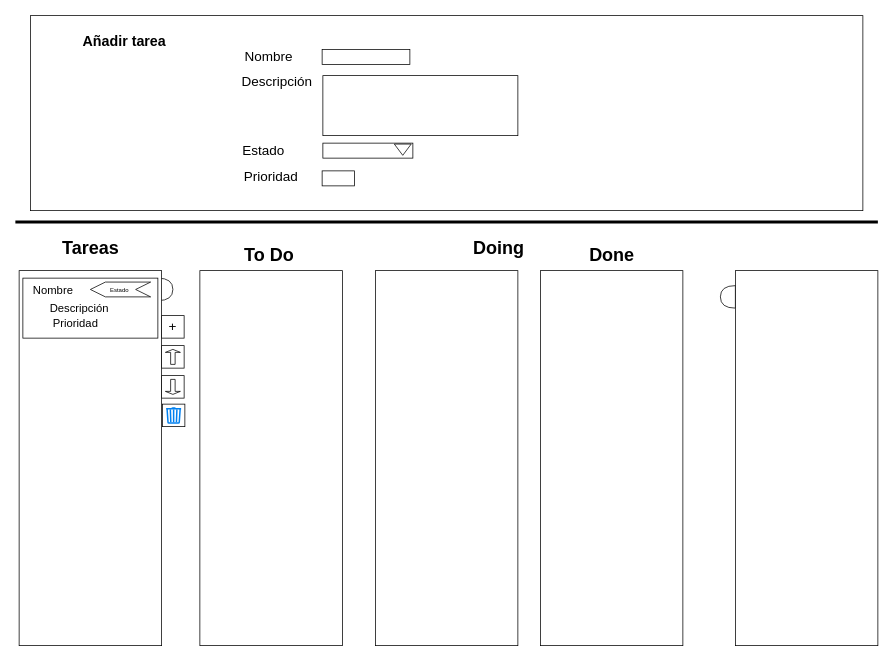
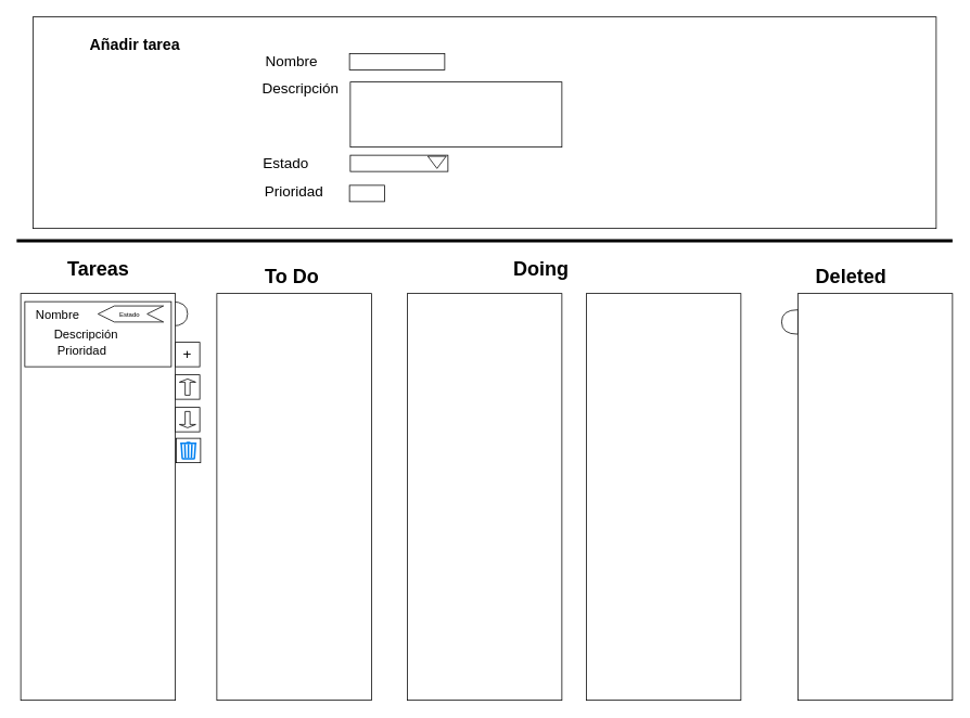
  <mxCell id="0" />
  <mxCell id="1" parent="0" />
  <mxCell id="2" value="" style="rounded=0;whiteSpace=wrap;html=1;" parent="1" vertex="1"><mxGeometry x="40" y="20" width="1110" height="260" as="geometry" /></mxCell>
  <mxCell id="3" value="" style="line;strokeWidth=4;html=1;perimeter=backbonePerimeter;points=[];outlineConnect=0;" parent="1" vertex="1"><mxGeometry x="20" y="290" width="1150" height="10" as="geometry" /></mxCell>
  <mxCell id="4" value="Añadir tarea" style="text;strokeColor=none;fillColor=none;html=1;fontSize=19;fontStyle=1;verticalAlign=middle;align=center;" parent="1" vertex="1"><mxGeometry x="115" y="35" width="100" height="40" as="geometry" /></mxCell>
  <mxCell id="5" value="Nombre" style="text;html=1;strokeColor=none;fillColor=none;align=center;verticalAlign=middle;whiteSpace=wrap;rounded=0;fontSize=18;" parent="1" vertex="1"><mxGeometry x="313" y="60" width="90" height="30" as="geometry" /></mxCell>
  <mxCell id="6" value="Descripción" style="text;html=1;strokeColor=none;fillColor=none;align=center;verticalAlign=middle;whiteSpace=wrap;rounded=0;fontSize=18;" parent="1" vertex="1"><mxGeometry x="314" y="93" width="110" height="30" as="geometry" /></mxCell>
  <mxCell id="7" value="Prioridad" style="text;html=1;strokeColor=none;fillColor=none;align=center;verticalAlign=middle;whiteSpace=wrap;rounded=0;fontSize=18;" parent="1" vertex="1"><mxGeometry x="306" y="220" width="110" height="30" as="geometry" /></mxCell>
  <mxCell id="8" value="Estado" style="text;html=1;strokeColor=none;fillColor=none;align=center;verticalAlign=middle;whiteSpace=wrap;rounded=0;fontSize=18;" parent="1" vertex="1"><mxGeometry x="296" y="185" width="110" height="30" as="geometry" /></mxCell>
  <mxCell id="9" value="" style="rounded=0;whiteSpace=wrap;html=1;fontSize=18;" parent="1" vertex="1"><mxGeometry x="429" y="65" width="117" height="20" as="geometry" /></mxCell>
  <mxCell id="10" value="" style="rounded=0;whiteSpace=wrap;html=1;fontSize=18;" parent="1" vertex="1"><mxGeometry x="430" y="100" width="260" height="80" as="geometry" /></mxCell>
  <mxCell id="11" value="" style="rounded=0;whiteSpace=wrap;html=1;fontSize=18;" parent="1" vertex="1"><mxGeometry x="430" y="190" width="120" height="20" as="geometry" /></mxCell>
  <mxCell id="12" value="" style="triangle;whiteSpace=wrap;html=1;fontSize=18;rotation=90;" parent="1" vertex="1"><mxGeometry x="529" y="187.5" width="15" height="22.5" as="geometry" /></mxCell>
  <mxCell id="13" value="" style="rounded=0;whiteSpace=wrap;html=1;fontSize=18;" parent="1" vertex="1"><mxGeometry x="429" y="227" width="43" height="20" as="geometry" /></mxCell>
  <mxCell id="14" value="" style="rounded=0;whiteSpace=wrap;html=1;fontSize=18;" parent="1" vertex="1"><mxGeometry x="980" y="360" width="190" height="500" as="geometry" /></mxCell>
  <mxCell id="15" value="Tareas" style="text;strokeColor=none;fillColor=none;html=1;fontSize=24;fontStyle=1;verticalAlign=middle;align=center;" parent="1" vertex="1"><mxGeometry x="70" y="310" width="100" height="40" as="geometry" /></mxCell>
  <mxCell id="16" value="To Do&lt;span style=&quot;color: rgba(0 , 0 , 0 , 0) ; font-family: monospace ; font-size: 0px ; font-weight: 400&quot;&gt;%3CmxGraphModel%3E%3Croot%3E%3CmxCell%20id%3D%220%22%2F%3E%3CmxCell%20id%3D%221%22%20parent%3D%220%22%2F%3E%3CmxCell%20id%3D%222%22%20value%3D%22Tareas%22%20style%3D%22text%3BstrokeColor%3Dnone%3BfillColor%3Dnone%3Bhtml%3D1%3BfontSize%3D24%3BfontStyle%3D1%3BverticalAlign%3Dmiddle%3Balign%3Dcenter%3B%22%20vertex%3D%221%22%20parent%3D%221%22%3E%3CmxGeometry%20x%3D%2260%22%20y%3D%22390%22%20width%3D%22100%22%20height%3D%2240%22%20as%3D%22geometry%22%2F%3E%3C%2FmxCell%3E%3C%2Froot%3E%3C%2FmxGraphModel%3E&lt;/span&gt;" style="text;strokeColor=none;fillColor=none;html=1;fontSize=24;fontStyle=1;verticalAlign=middle;align=center;" parent="1" vertex="1"><mxGeometry x="308" y="320" width="100" height="40" as="geometry" /></mxCell>
  <mxCell id="17" value="Doing" style="text;strokeColor=none;fillColor=none;html=1;fontSize=24;fontStyle=1;verticalAlign=middle;align=center;" parent="1" vertex="1"><mxGeometry x="614" y="310" width="100" height="40" as="geometry" /></mxCell>
- <mxCell id="18" value="Done" style="text;strokeColor=none;fillColor=none;html=1;fontSize=24;fontStyle=1;verticalAlign=middle;align=center;" parent="1" vertex="1"><mxGeometry x="765" y="320" width="100" height="40" as="geometry" /></mxCell>
+ <mxCell id="19" value="Deleted" style="text;strokeColor=none;fillColor=none;html=1;fontSize=24;fontStyle=1;verticalAlign=middle;align=center;" parent="1" vertex="1"><mxGeometry x="995" y="320" width="100" height="40" as="geometry" /></mxCell>
  <mxCell id="20" value="" style="shape=or;whiteSpace=wrap;html=1;fontSize=18;" parent="1" vertex="1"><mxGeometry x="210" y="370" width="20" height="30" as="geometry" /></mxCell>
  <mxCell id="21" value="" style="shape=or;whiteSpace=wrap;html=1;fontSize=18;rotation=-180;" parent="1" vertex="1"><mxGeometry x="960" y="380" width="20" height="30" as="geometry" /></mxCell>
  <mxCell id="22" value="" style="rounded=0;whiteSpace=wrap;html=1;fontSize=18;" parent="1" vertex="1"><mxGeometry x="720" y="360" width="190" height="500" as="geometry" /></mxCell>
  <mxCell id="23" value="" style="rounded=0;whiteSpace=wrap;html=1;fontSize=18;" parent="1" vertex="1"><mxGeometry x="500" y="360" width="190" height="500" as="geometry" /></mxCell>
  <mxCell id="24" value="" style="rounded=0;whiteSpace=wrap;html=1;fontSize=18;" parent="1" vertex="1"><mxGeometry x="266" y="360" width="190" height="500" as="geometry" /></mxCell>
  <mxCell id="25" value="" style="rounded=0;whiteSpace=wrap;html=1;fontSize=18;" parent="1" vertex="1"><mxGeometry x="25" y="360" width="190" height="500" as="geometry" /></mxCell>
  <mxCell id="26" value="+" style="whiteSpace=wrap;html=1;aspect=fixed;fontSize=18;" parent="1" vertex="1"><mxGeometry x="215" y="420" width="30" height="30" as="geometry" /></mxCell>
  <mxCell id="27" value="" style="whiteSpace=wrap;html=1;aspect=fixed;fontSize=18;" parent="1" vertex="1"><mxGeometry x="215" y="460" width="30" height="30" as="geometry" /></mxCell>
  <mxCell id="28" value="" style="shape=singleArrow;direction=west;whiteSpace=wrap;html=1;fontSize=18;rotation=90;" parent="1" vertex="1"><mxGeometry x="220" y="465" width="20" height="20" as="geometry" /></mxCell>
  <mxCell id="29" value="" style="whiteSpace=wrap;html=1;aspect=fixed;fontSize=18;direction=south;rotation=-180;" parent="1" vertex="1"><mxGeometry x="215" y="500" width="30" height="30" as="geometry" /></mxCell>
  <mxCell id="30" value="" style="shape=singleArrow;direction=west;whiteSpace=wrap;html=1;fontSize=18;rotation=-90;" parent="1" vertex="1"><mxGeometry x="220" y="505" width="20" height="20" as="geometry" /></mxCell>
  <mxCell id="31" value="" style="whiteSpace=wrap;html=1;aspect=fixed;fontSize=18;" parent="1" vertex="1"><mxGeometry x="216" y="538" width="30" height="30" as="geometry" /></mxCell>
  <mxCell id="32" value="" style="html=1;verticalLabelPosition=bottom;align=center;labelBackgroundColor=#ffffff;verticalAlign=top;strokeWidth=2;strokeColor=#0080F0;shadow=0;dashed=0;shape=mxgraph.ios7.icons.trashcan;fontSize=18;" parent="1" vertex="1"><mxGeometry x="221" y="543" width="20" height="20" as="geometry" /></mxCell>
  <mxCell id="33" value="" style="rounded=0;whiteSpace=wrap;html=1;fontSize=18;" parent="1" vertex="1"><mxGeometry x="30" y="370" width="180" height="80" as="geometry" /></mxCell>
  <mxCell id="34" value="Nombre" style="text;html=1;align=center;verticalAlign=middle;resizable=0;points=[];autosize=1;strokeColor=none;fillColor=none;fontSize=15;" parent="1" vertex="1"><mxGeometry x="35" y="375" width="70" height="20" as="geometry" /></mxCell>
  <mxCell id="35" value="Descripción" style="text;html=1;align=center;verticalAlign=middle;resizable=0;points=[];autosize=1;strokeColor=none;fillColor=none;fontSize=15;" parent="1" vertex="1"><mxGeometry x="60" y="400" width="90" height="20" as="geometry" /></mxCell>
  <mxCell id="36" value="Prioridad" style="text;html=1;align=center;verticalAlign=middle;resizable=0;points=[];autosize=1;strokeColor=none;fillColor=none;fontSize=15;" parent="1" vertex="1"><mxGeometry x="60" y="420" width="80" height="20" as="geometry" /></mxCell>
  <mxCell id="37" value="" style="shape=step;perimeter=stepPerimeter;whiteSpace=wrap;html=1;fixedSize=1;fontSize=8;rotation=-180;" parent="1" vertex="1"><mxGeometry x="120" y="375.26" width="80.35" height="19.74" as="geometry" /></mxCell>
  <mxCell id="38" value="Estado" style="text;html=1;strokeColor=none;fillColor=none;align=center;verticalAlign=middle;whiteSpace=wrap;rounded=0;fontSize=8;" parent="1" vertex="1"><mxGeometry x="129" y="371" width="60" height="30" as="geometry" /></mxCell>
